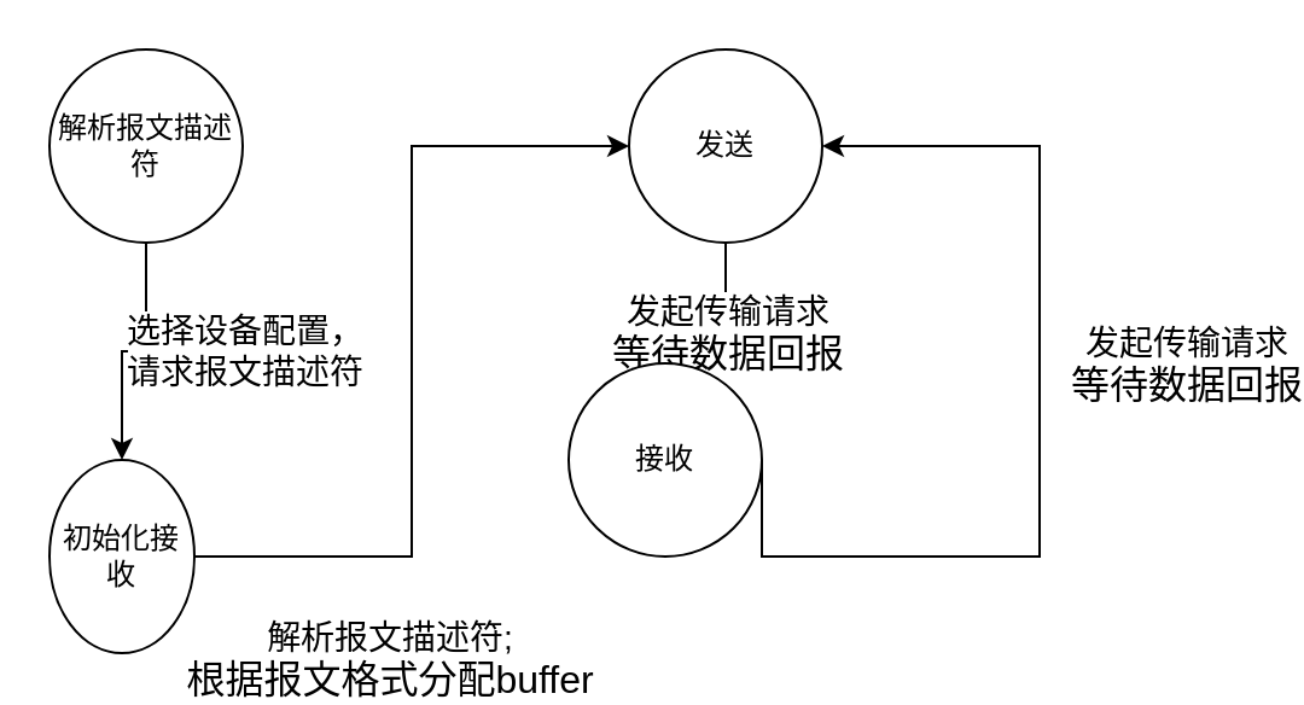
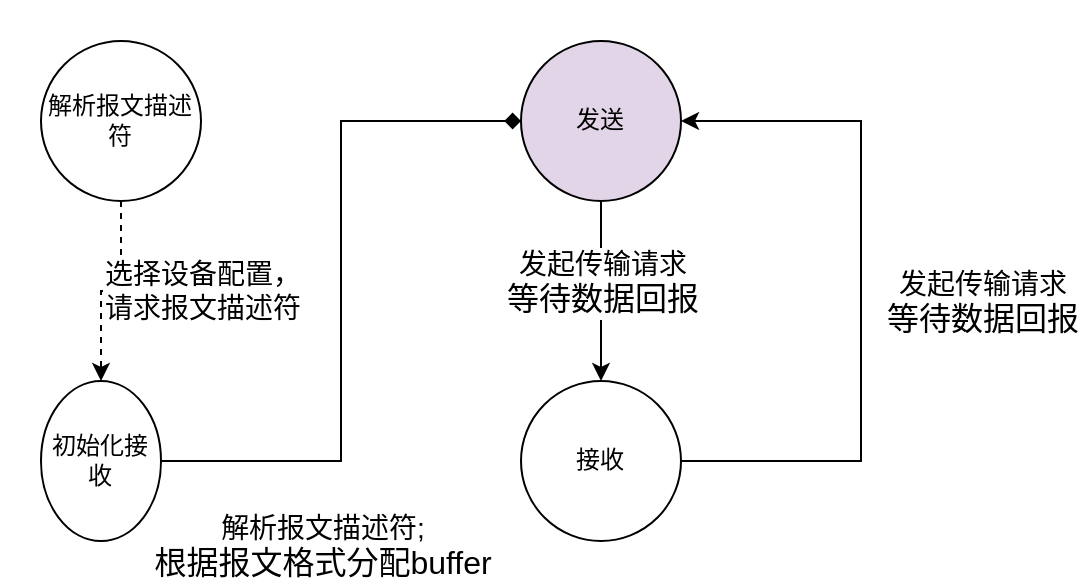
  <mxCell id="0" />
  <mxCell id="1" parent="0" />
  <mxCell id="2" style="edgeStyle=orthogonalEdgeStyle;rounded=0;orthogonalLoop=1;jettySize=auto;html=1;exitX=0.5;exitY=1;exitDx=0;exitDy=0;entryX=0.5;entryY=0;entryDx=0;entryDy=0;" edge="1" parent="1" source="4" target="6"><mxGeometry relative="1" as="geometry" /></mxCell>
  <mxCell id="3" value="&lt;font style=&quot;font-size: 14px;&quot;&gt;发起传输请求&lt;/font&gt;&lt;div&gt;&lt;font size=&quot;3&quot;&gt;等待数据回报&lt;/font&gt;&lt;/div&gt;" style="edgeLabel;html=1;align=center;verticalAlign=middle;resizable=0;points=[];" vertex="1" connectable="0" parent="2"><mxGeometry x="-0.48" y="3" relative="1" as="geometry"><mxPoint x="-3" y="17" as="offset" /></mxGeometry></mxCell>
- <mxCell id="4" value="发送" style="ellipse;whiteSpace=wrap;html=1;aspect=fixed;" vertex="1" parent="1"><mxGeometry x="260" y="20" width="80" height="80" as="geometry" /></mxCell>
+ <mxCell id="4" value="发送" style="ellipse;whiteSpace=wrap;html=1;aspect=fixed;fillColor=#e1d5e7;" vertex="1" parent="1"><mxGeometry x="260" y="20" width="80" height="80" as="geometry" /></mxCell>
  <mxCell id="5" style="edgeStyle=orthogonalEdgeStyle;rounded=0;orthogonalLoop=1;jettySize=auto;html=1;exitX=1;exitY=0.5;exitDx=0;exitDy=0;entryX=1;entryY=0.5;entryDx=0;entryDy=0;" edge="1" parent="1" source="6" target="4"><mxGeometry relative="1" as="geometry"><Array as="points"><mxPoint x="430" y="230" /><mxPoint x="430" y="60" /></Array></mxGeometry></mxCell>
- <mxCell id="6" value="接收" style="ellipse;whiteSpace=wrap;html=1;aspect=fixed;" vertex="1" parent="1"><mxGeometry x="235" y="150" width="80" height="80" as="geometry" /></mxCell>
- <mxCell id="7" style="edgeStyle=orthogonalEdgeStyle;rounded=0;orthogonalLoop=1;jettySize=auto;html=1;exitX=0.5;exitY=1;exitDx=0;exitDy=0;entryX=0.5;entryY=0;entryDx=0;entryDy=0;" edge="1" parent="1" source="9" target="12"><mxGeometry relative="1" as="geometry" /></mxCell>
+ <mxCell id="6" value="接收" style="ellipse;whiteSpace=wrap;html=1;aspect=fixed;" vertex="1" parent="1"><mxGeometry x="260" y="190" width="80" height="80" as="geometry" /></mxCell>
+ <mxCell id="7" style="edgeStyle=orthogonalEdgeStyle;rounded=0;orthogonalLoop=1;jettySize=auto;html=1;exitX=0.5;exitY=1;exitDx=0;exitDy=0;entryX=0.5;entryY=0;entryDx=0;entryDy=0;dashed=1;" edge="1" parent="1" source="9" target="12"><mxGeometry relative="1" as="geometry" /></mxCell>
  <mxCell id="8" value="&lt;font style=&quot;font-size: 14px;&quot;&gt;选择设备配置，&lt;/font&gt;&lt;div&gt;&lt;font style=&quot;font-size: 14px;&quot;&gt;请求报文描述符&lt;/font&gt;&lt;/div&gt;" style="edgeLabel;html=1;align=center;verticalAlign=middle;resizable=0;points=[];" vertex="1" connectable="0" parent="7"><mxGeometry x="-0.112" y="-2" relative="1" as="geometry"><mxPoint x="42" as="offset" /></mxGeometry></mxCell>
  <mxCell id="9" value="解析报文描述符" style="ellipse;whiteSpace=wrap;html=1;aspect=fixed;" vertex="1" parent="1"><mxGeometry x="20" y="20" width="80" height="80" as="geometry" /></mxCell>
- <mxCell id="10" style="edgeStyle=orthogonalEdgeStyle;rounded=0;orthogonalLoop=1;jettySize=auto;html=1;exitX=1;exitY=0.5;exitDx=0;exitDy=0;entryX=0;entryY=0.5;entryDx=0;entryDy=0;" edge="1" parent="1" source="12" target="4"><mxGeometry relative="1" as="geometry" /></mxCell>
+ <mxCell id="10" style="edgeStyle=orthogonalEdgeStyle;rounded=0;orthogonalLoop=1;jettySize=auto;html=1;exitX=1;exitY=0.5;exitDx=0;exitDy=0;entryX=0;entryY=0.5;entryDx=0;entryDy=0;endArrow=diamond;" edge="1" parent="1" source="12" target="4"><mxGeometry relative="1" as="geometry" /></mxCell>
  <mxCell id="11" value="&lt;font style=&quot;font-size: 14px;&quot;&gt;解析报文描述符;&lt;/font&gt;&lt;div&gt;&lt;font size=&quot;3&quot;&gt;根据报文格式分配buffer&lt;/font&gt;&lt;/div&gt;" style="edgeLabel;html=1;align=center;verticalAlign=middle;resizable=0;points=[];" vertex="1" connectable="0" parent="10"><mxGeometry x="-0.171" y="-2" relative="1" as="geometry"><mxPoint x="-12" y="97" as="offset" /></mxGeometry></mxCell>
  <mxCell id="12" value="初始化接收" style="ellipse;whiteSpace=wrap;html=1;aspect=fixed;" vertex="1" parent="1"><mxGeometry x="20" y="190" width="60" height="80" as="geometry" /></mxCell>
  <mxCell id="13" value="&lt;font style=&quot;font-size: 14px;&quot;&gt;发起传输请求&lt;/font&gt;&lt;div&gt;&lt;font size=&quot;3&quot;&gt;等待数据回报&lt;/font&gt;&lt;/div&gt;" style="edgeLabel;html=1;align=center;verticalAlign=middle;resizable=0;points=[];" vertex="1" connectable="0" parent="1"><mxGeometry x="490" y="150" as="geometry" /></mxCell>
